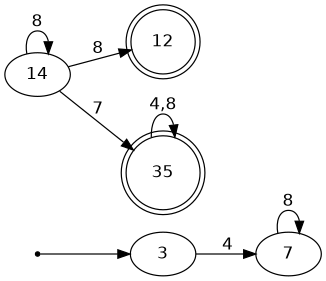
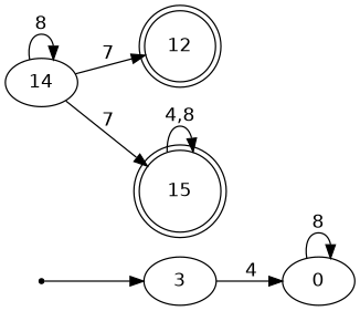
  digraph {
    fontname="DejaVu Sans"
    rankdir=LR
    node [fontname="DejaVu Sans"]
    edge [fontname="DejaVu Sans"]
    inic [shape=point]
    3
-   7
+   7 [label=0]
    14
    12 [shape=doublecircle]
-   15 [shape=doublecircle label=35]
+   15 [shape=doublecircle]
    inic -> 3
    3 -> 7 [label=4]
    7 -> 7 [label=8]
    14 -> 14 [label=8]
-   14 -> 12 [label=8]
+   14 -> 12 [label=7]
    14 -> 15 [label=7]
    15 -> 15 [label="4,8"]
  }
